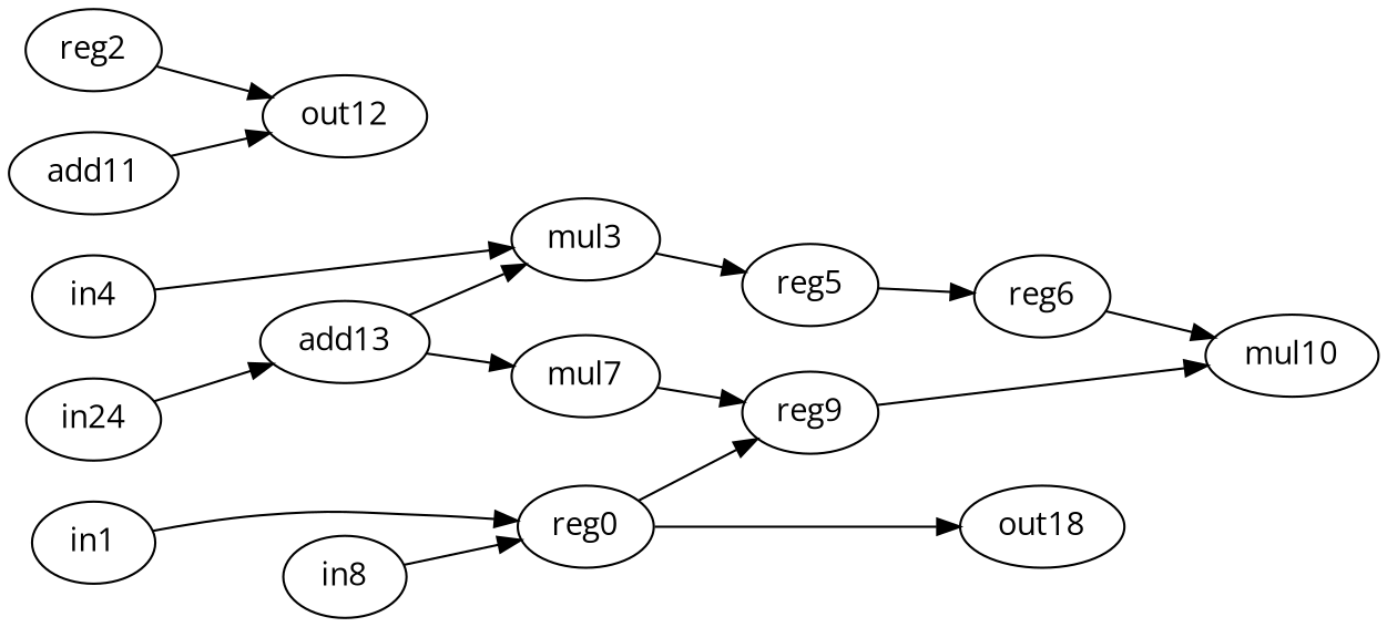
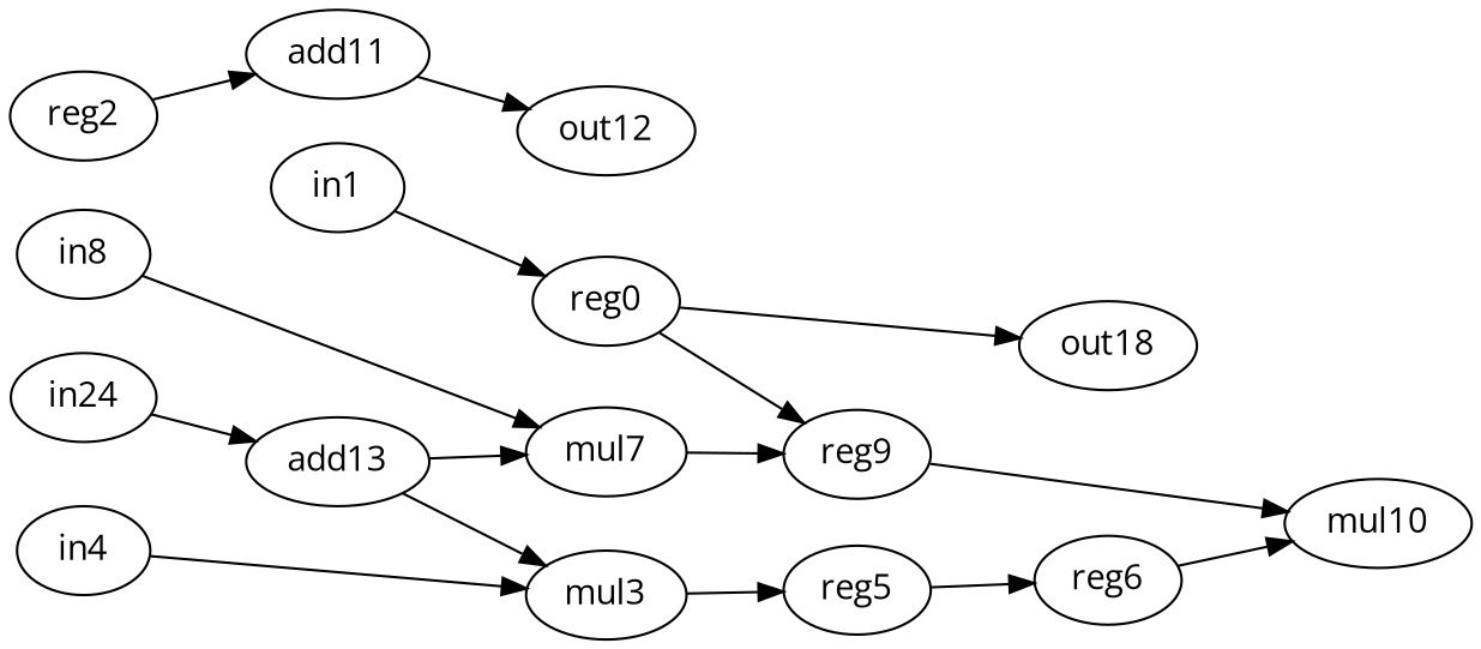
  digraph {
    fontname="Open Sans"
    rankdir=LR
    node [fontname="Open Sans" op=reg]
    edge [fontname="Open Sans" port=0 weight=0]
    n1 [label=reg0]
    n2 [label=out18 op=out]
    n3 [label=reg9]
    n4 [label=reg2]
    n5 [label=add11 op=add]
    n6 [label=in1 op=in]
    n7 [label=out12 op=out]
    n8 [label=mul3 op=mul]
    n9 [label=reg5]
    n10 [label=reg6]
    n11 [label=in4 op=in]
    n12 [label=mul10 op=mul]
    n13 [label=mul7 op=mul]
    n14 [label=in8 op=in]
    n15 [label=add13 op=addi value=2]
    n16 [label=in24 op=in]
    n1 -> n2
    n1 -> n3
    n3 -> n12 [port=1]
-   n4 -> n7
+   n4 -> n5
    n5 -> n7
    n6 -> n1
    n8 -> n9
    n9 -> n10
    n10 -> n12
    n11 -> n8
    n13 -> n3
-   n14 -> n1
+   n14 -> n13
    n15 -> n8 [port=1]
    n15 -> n13 [port=1]
    n16 -> n15
  }
